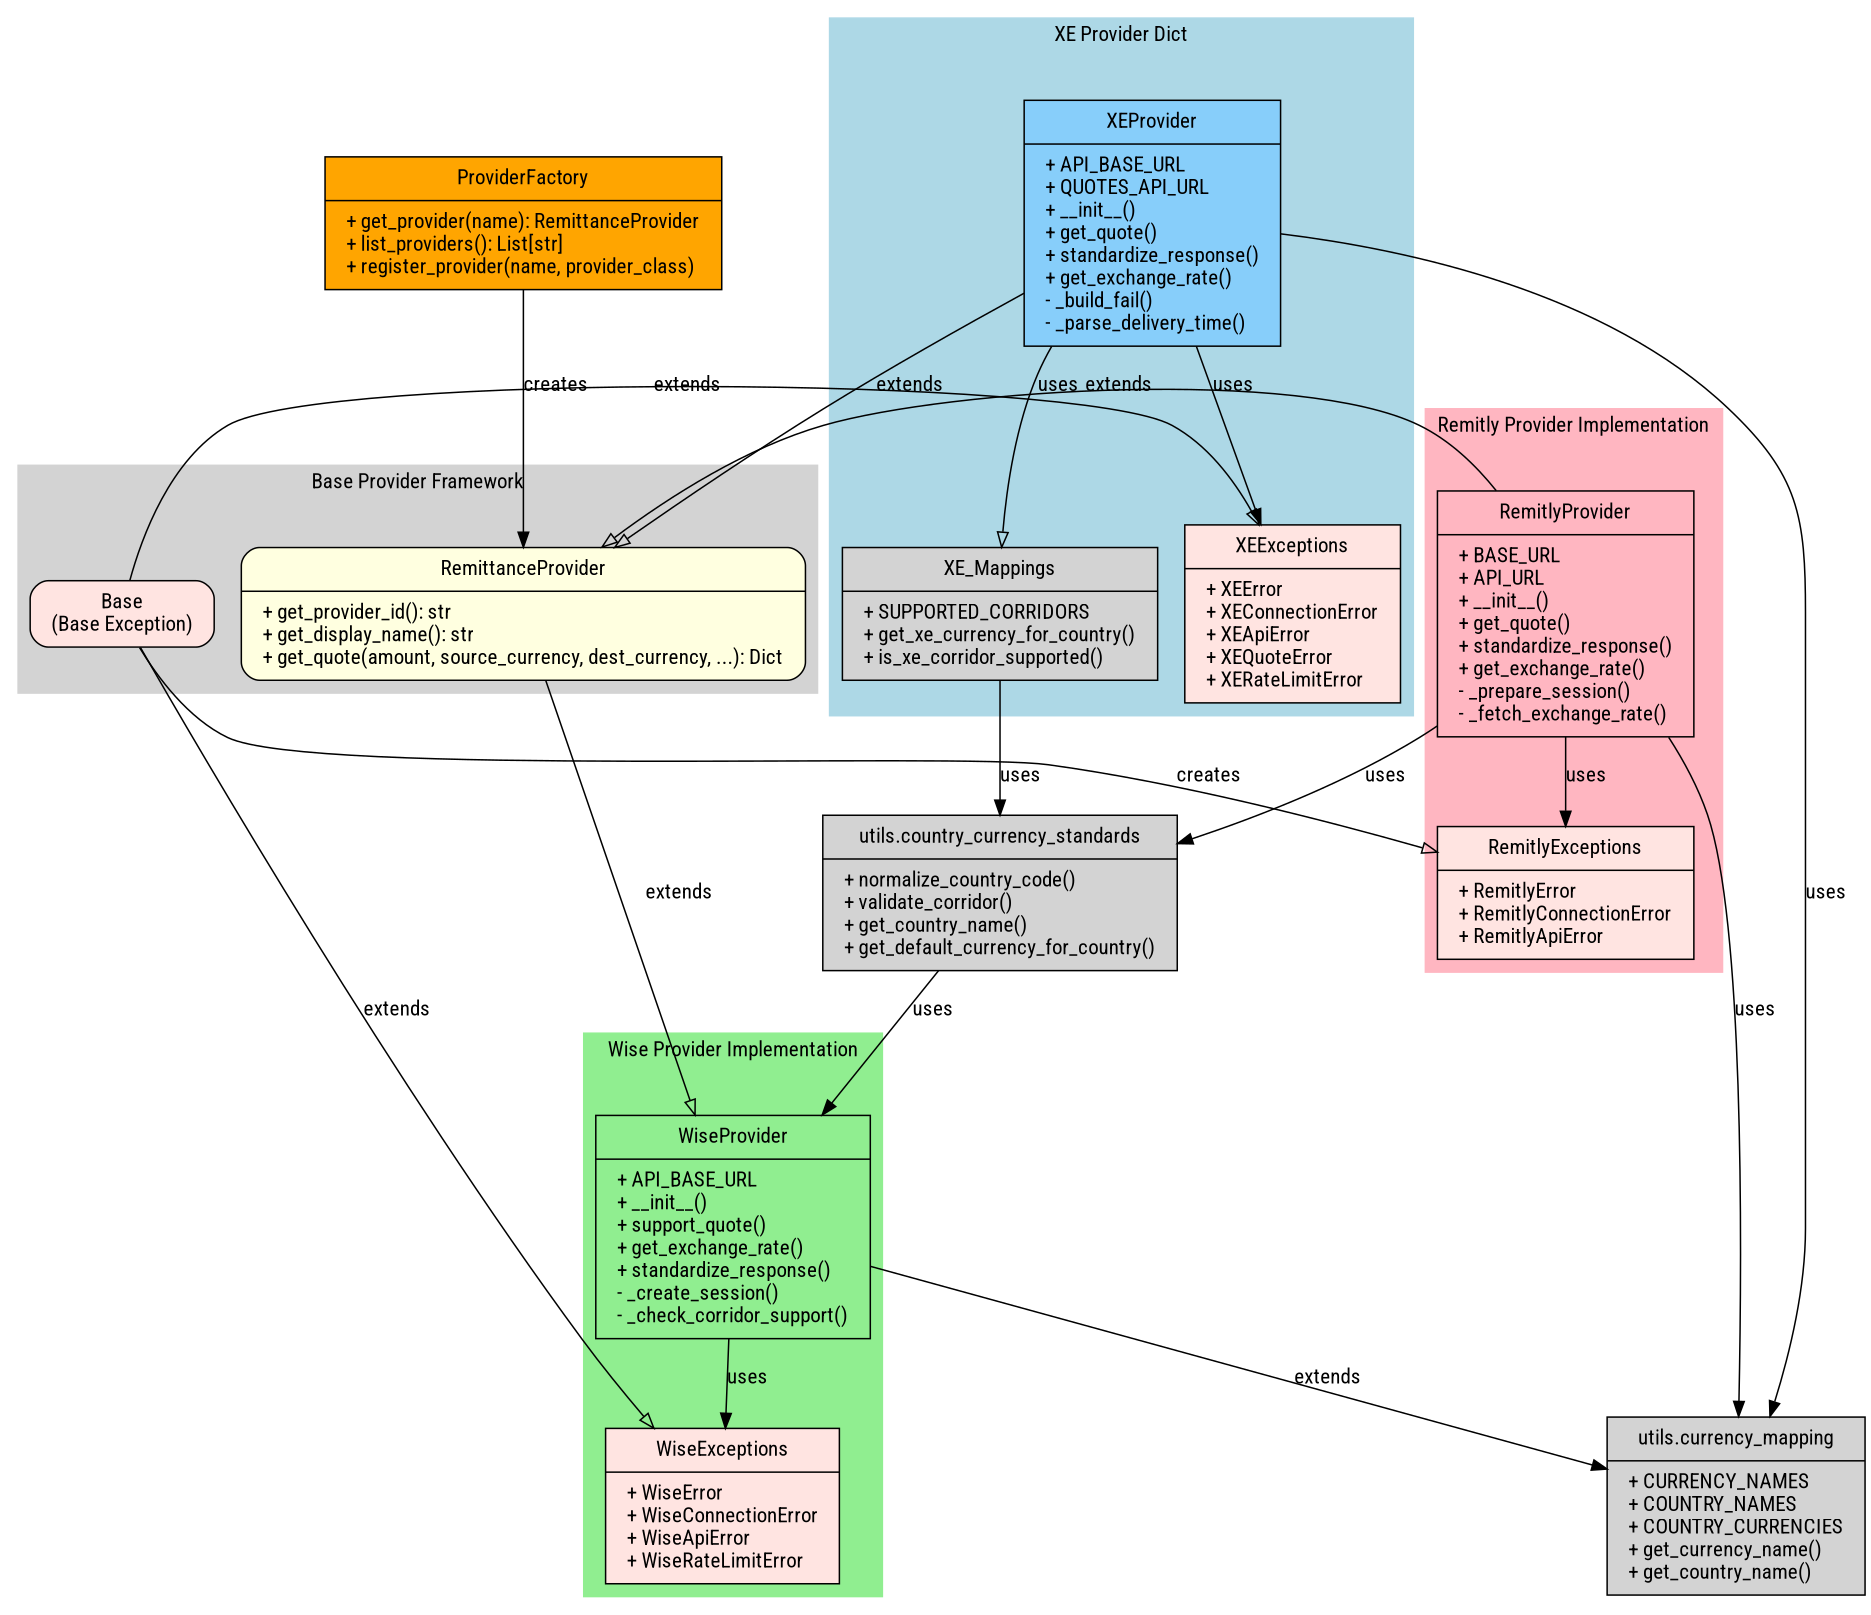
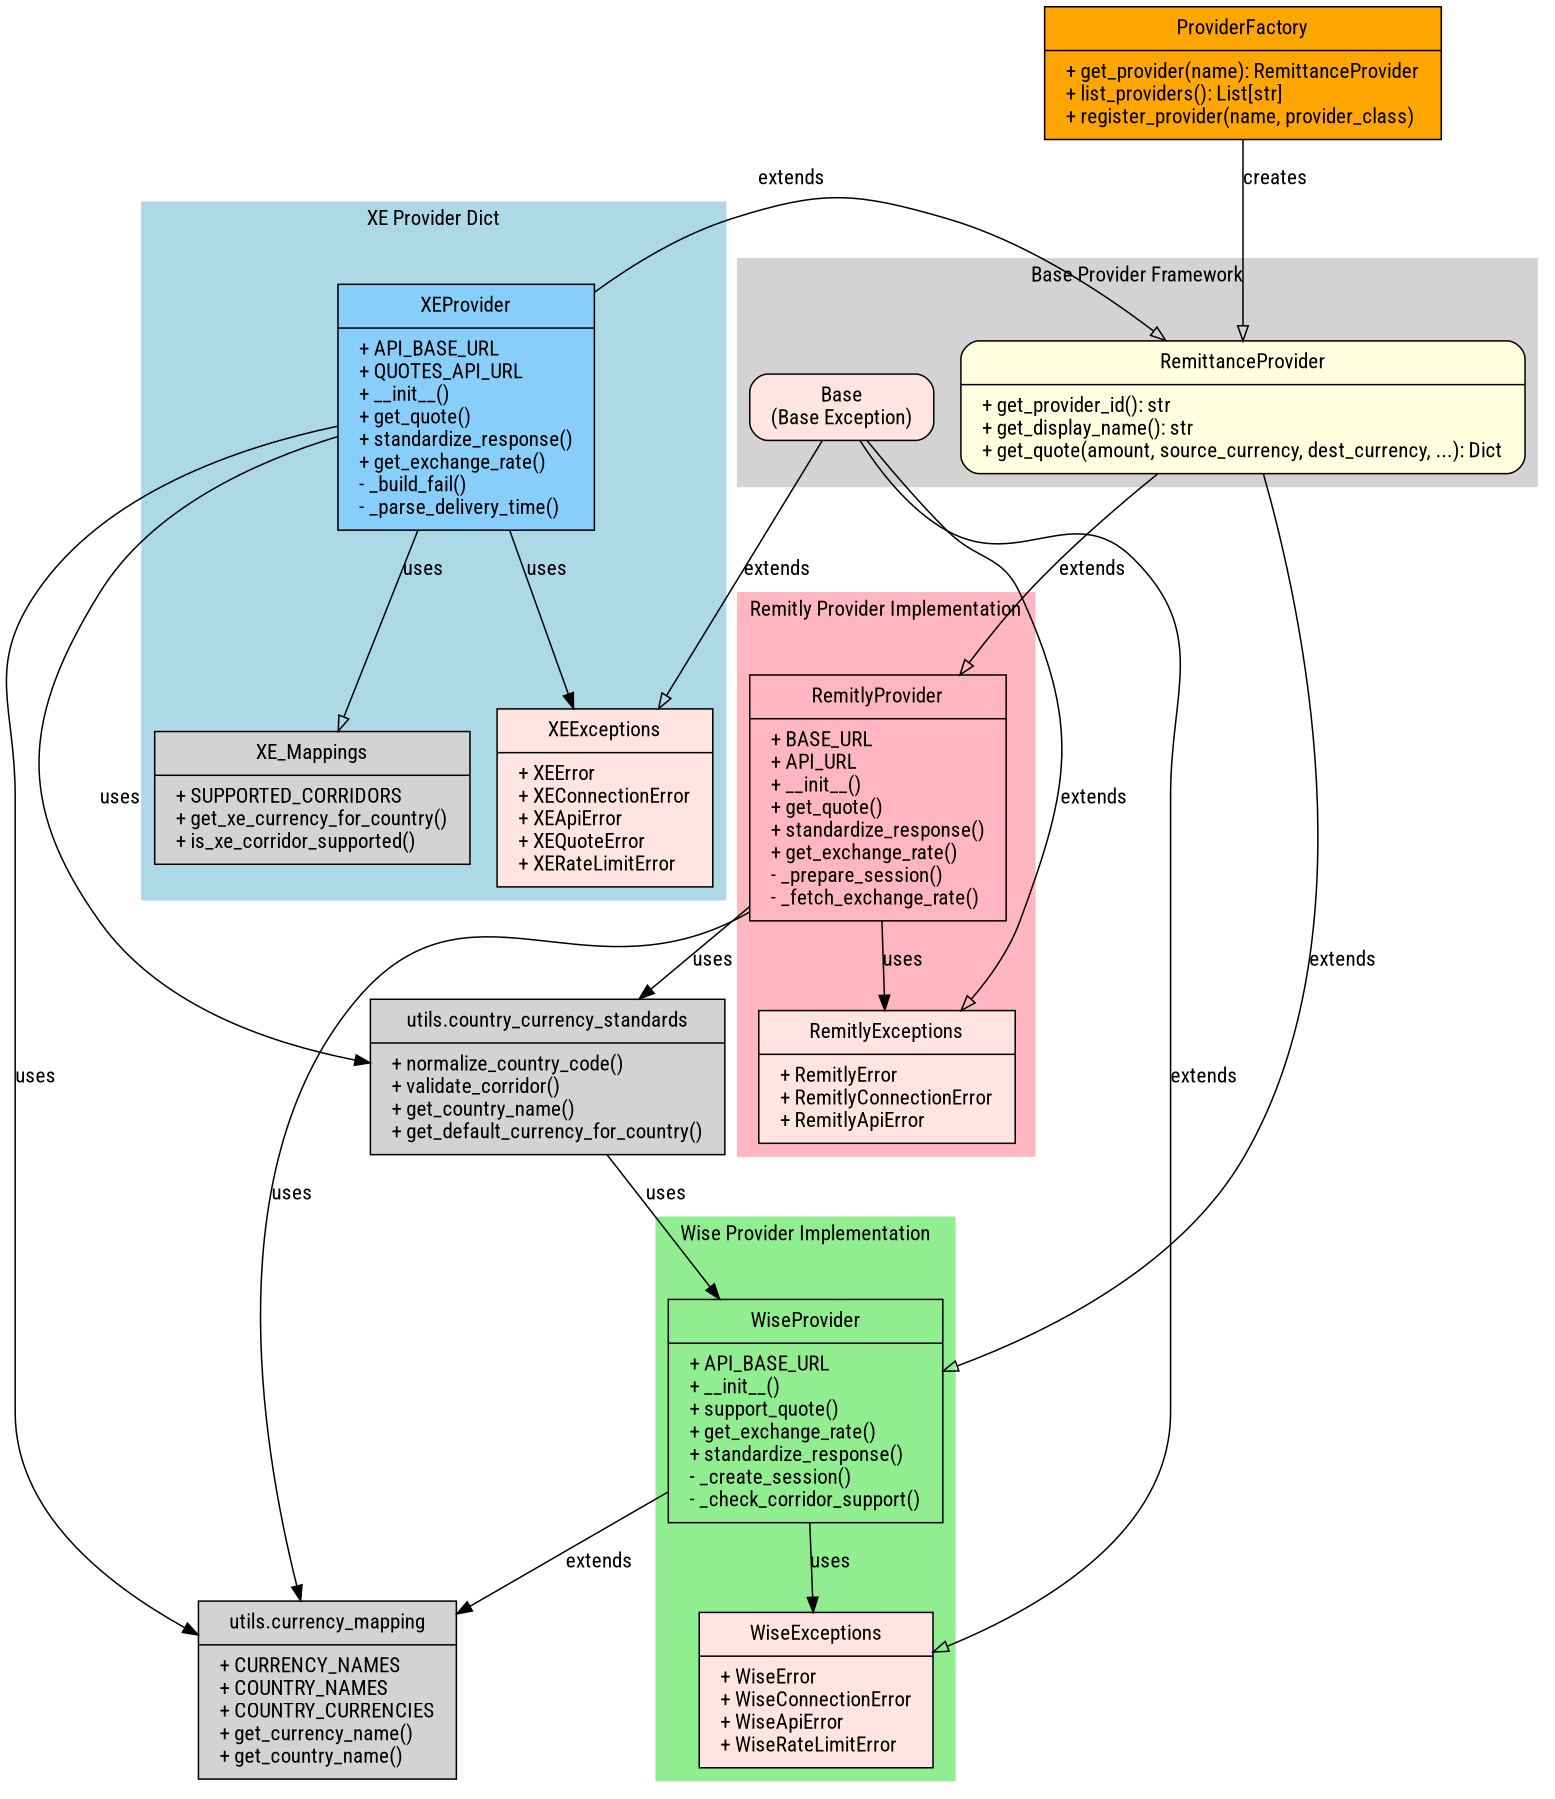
  digraph {
    fontname="Roboto Condensed"
    rankdir=TB
    node [fillcolor=mistyrose fontname="Roboto Condensed" margin="0.2,0.1" shape=record style=filled]
    edge [fontname="Roboto Condensed"]
    n1 [fillcolor=lightyellow label="{RemittanceProvider|+ get_provider_id(): str\l+ get_display_name(): str\l+ get_quote(amount, source_currency, dest_currency, ...): Dict\l}" style="filled,rounded"]
    n2 [label="Base\n(Base Exception)" shape=box style="filled,rounded"]
    n3 [fillcolor=lightskyblue label="{XEProvider|+ API_BASE_URL\l+ QUOTES_API_URL\l+ __init__()\l+ get_quote()\l+ standardize_response()\l+ get_exchange_rate()\l- _build_fail()\l- _parse_delivery_time()\l}"]
    n4 [label="{XEExceptions|+ XEError\l+ XEConnectionError\l+ XEApiError\l+ XEQuoteError\l+ XERateLimitError\l}"]
    n5 [fillcolor=lightgrey label="{XE_Mappings|+ SUPPORTED_CORRIDORS\l+ get_xe_currency_for_country()\l+ is_xe_corridor_supported()\l}"]
    n6 [fillcolor=lightgreen label="{WiseProvider|+ API_BASE_URL\l+ __init__()\l+ support_quote()\l+ get_exchange_rate()\l+ standardize_response()\l- _create_session()\l- _check_corridor_support()\l}"]
    n7 [label="{WiseExceptions|+ WiseError\l+ WiseConnectionError\l+ WiseApiError\l+ WiseRateLimitError\l}"]
    n8 [fillcolor=lightpink label="{RemitlyProvider|+ BASE_URL\l+ API_URL\l+ __init__()\l+ get_quote()\l+ standardize_response()\l+ get_exchange_rate()\l- _prepare_session()\l- _fetch_exchange_rate()\l}"]
    n9 [label="{RemitlyExceptions|+ RemitlyError\l+ RemitlyConnectionError\l+ RemitlyApiError\l}"]
    n10 [fillcolor=lightgrey label="{utils.country_currency_standards|+ normalize_country_code()\l+ validate_corridor()\l+ get_country_name()\l+ get_default_currency_for_country()\l}"]
    n11 [fillcolor=lightgrey label="{utils.currency_mapping|+ CURRENCY_NAMES\l+ COUNTRY_NAMES\l+ COUNTRY_CURRENCIES\l+ get_currency_name()\l+ get_country_name()\l}"]
    n12 [fillcolor=orange label="{ProviderFactory|+ get_provider(name): RemittanceProvider\l+ list_providers(): List[str]\l+ register_provider(name, provider_class)\l}"]
    subgraph cluster_1 {
      color=lightgrey
      label="Base Provider Framework"
      style=filled
      n1
      n2
    }
    subgraph cluster_2 {
      color=lightblue
      label="XE Provider Dict"
      style=filled
      n3
      n4
      n5
    }
    subgraph cluster_3 {
      color=lightgreen
      label="Wise Provider Implementation"
      style=filled
      n6
      n7
    }
    subgraph cluster_4 {
      color=lightpink
      label="Remitly Provider Implementation"
      style=filled
      n8
      n9
    }
    n1 -> n6 [arrowhead=empty label=extends]
-   n8 -> n1 [arrowhead=empty label=extends]
+   n1 -> n8 [arrowhead=empty label=extends]
    n2 -> n4 [arrowhead=empty label=extends]
    n2 -> n7 [arrowhead=empty label=extends]
-   n2 -> n9 [arrowhead=empty label=creates]
+   n2 -> n9 [arrowhead=empty label=extends]
    n3 -> n1 [arrowhead=empty label=extends]
    n3 -> n4 [label=uses]
    n3 -> n5 [arrowhead=empty label=uses]
-   n5 -> n10 [label=uses]
+   n3 -> n10 [label=uses]
    n3 -> n11 [label=uses]
    n6 -> n7 [label=uses]
    n6 -> n11 [label=extends]
    n8 -> n9 [label=uses]
    n8 -> n10 [label=uses]
    n8 -> n11 [label=uses]
    n10 -> n6 [label=uses]
-   n12 -> n1 [label=creates]
+   n12 -> n1 [label=creates arrowhead=empty]
  }
